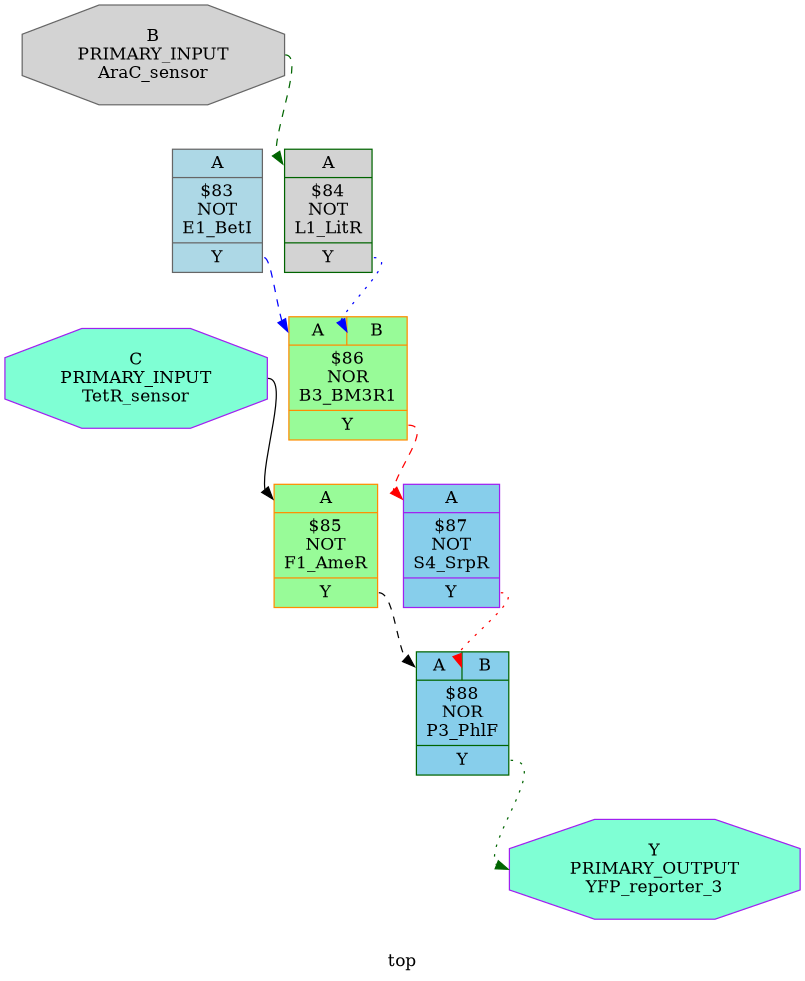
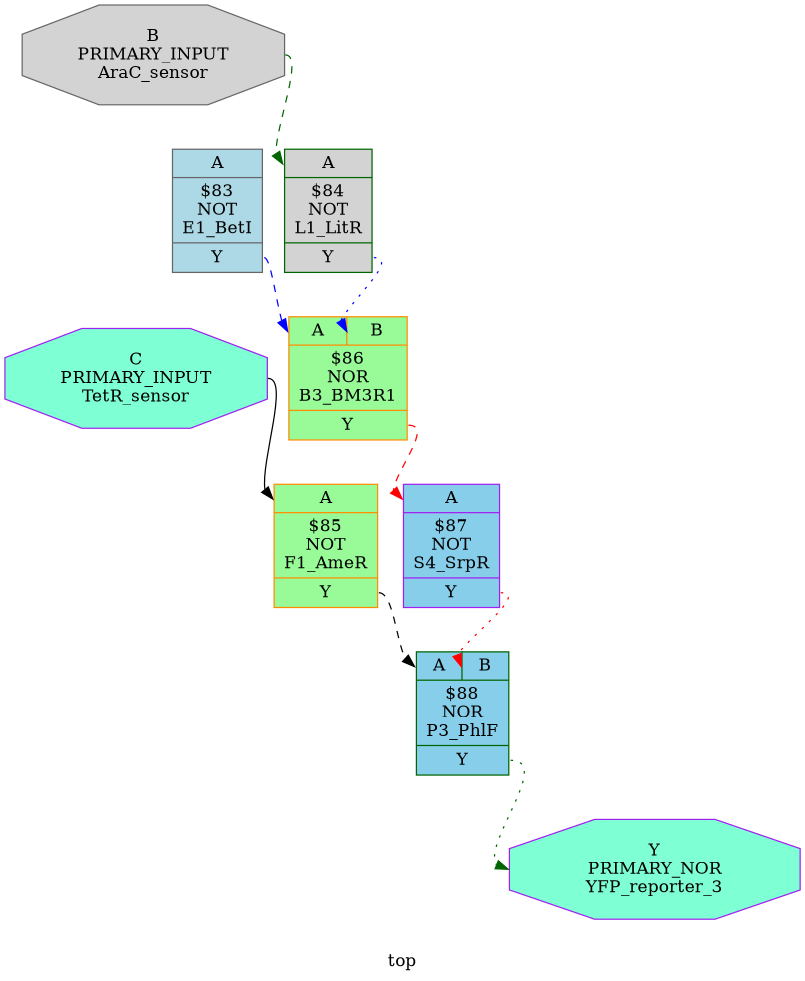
  digraph {
    label=top
    rankdir=TB
    remincross=true
    node [color=purple fillcolor=palegreen shape=record style=filled]
    edge [color=blue fontcolor=black headport="p6:w" style=dashed tailport="p9:e"]
    n1 [color=gray40 fillcolor=lightblue label="{{<p6> A}|$83\nNOT\nE1_BetI|{<p9> Y}}"]
    n2 [color=darkorange label="{{<p6> A|<p7> B}|$86\nNOR\nB3_BM3R1|{<p9> Y}}"]
    n3 [color=gray40 fillcolor=lightgrey fontcolor=black label="B\nPRIMARY_INPUT\nAraC_sensor" shape=octagon]
    n4 [color=darkgreen fillcolor=lightgrey label="{{<p6> A}|$84\nNOT\nL1_LitR|{<p9> Y}}"]
    n5 [fillcolor=aquamarine fontcolor=black label="C\nPRIMARY_INPUT\nTetR_sensor" shape=octagon]
    n6 [color=darkorange label="{{<p6> A}|$85\nNOT\nF1_AmeR|{<p9> Y}}"]
    n7 [color=darkgreen fillcolor=skyblue label="{{<p6> A|<p7> B}|$88\nNOR\nP3_PhlF|{<p9> Y}}"]
-   n8 [fillcolor=aquamarine fontcolor=black label="Y\nPRIMARY_OUTPUT\nYFP_reporter_3" shape=octagon]
+   n8 [fillcolor=aquamarine fontcolor=black label="Y\nPRIMARY_NOR\nYFP_reporter_3" shape=octagon]
    n9 [fillcolor=skyblue label="{{<p6> A}|$87\nNOT\nS4_SrpR|{<p9> Y}}"]
    n1 -> n2
    n2 -> n9 [color=red]
    n3 -> n4 [color=darkgreen tailport=e]
    n4 -> n2 [headport="p7:w" style=dotted]
    n5 -> n6 [color=black style=solid tailport=e]
    n6 -> n7 [color=black]
    n7 -> n8 [color=darkgreen headport=w style=dotted]
    n9 -> n7 [color=red headport="p7:w" style=dotted]
  }
